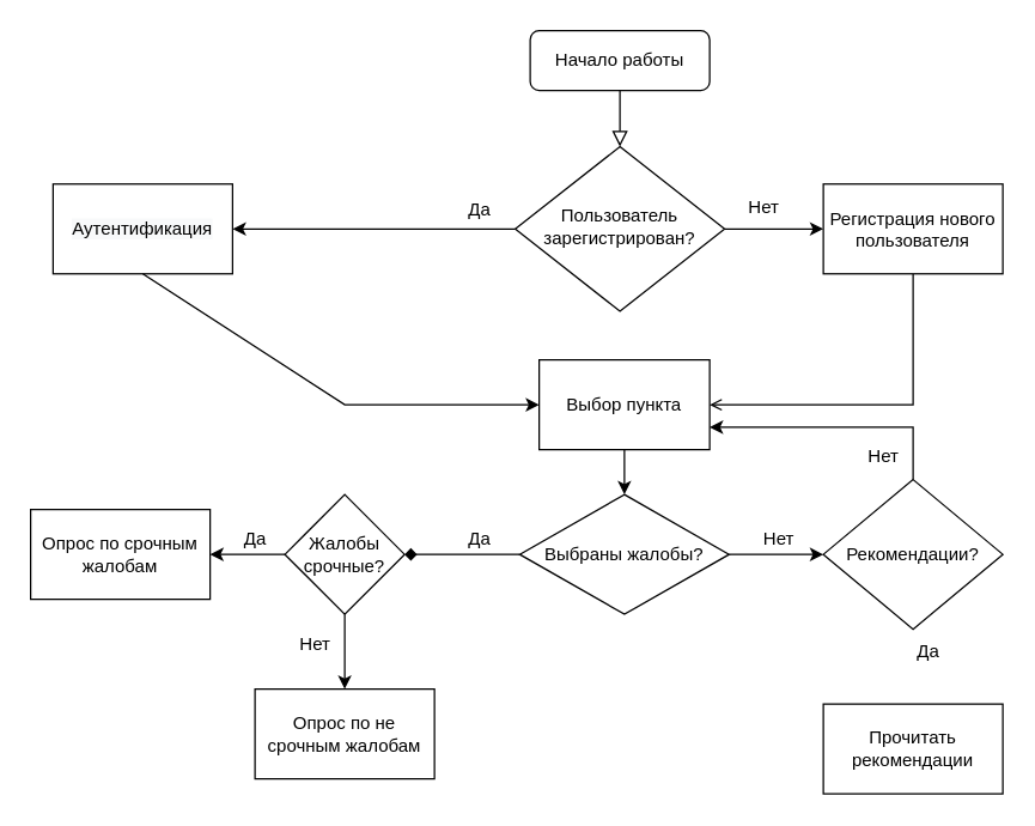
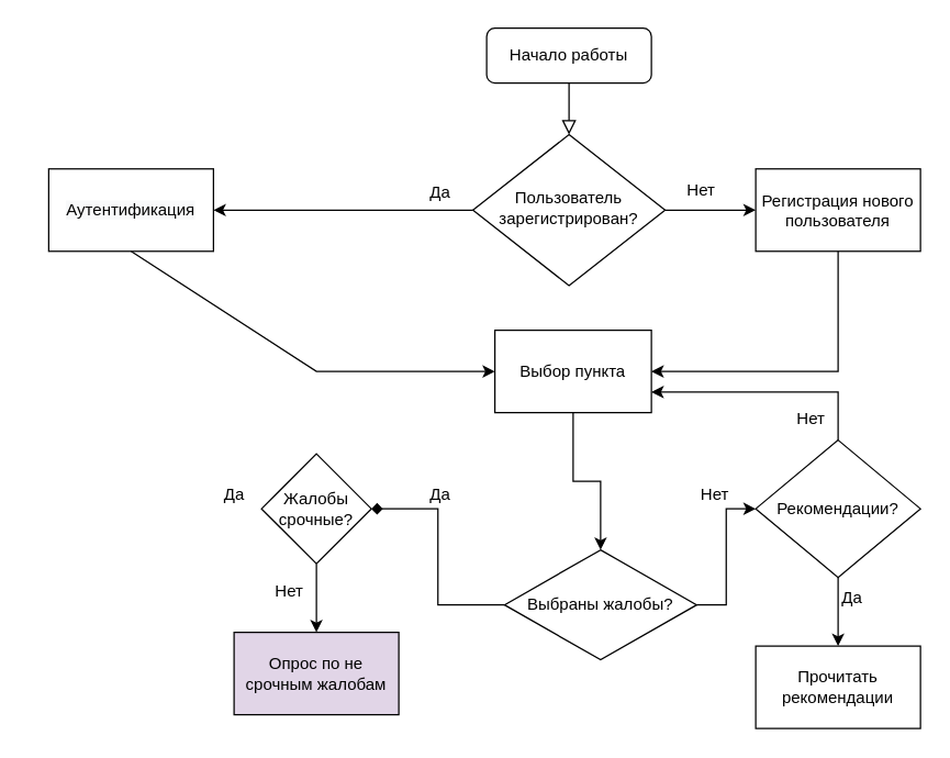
  <mxCell id="0" />
  <mxCell id="1" parent="0" />
  <mxCell id="2" value="" style="rounded=0;html=1;jettySize=auto;orthogonalLoop=1;fontSize=11;endArrow=block;endFill=0;endSize=8;strokeWidth=1;shadow=0;labelBackgroundColor=none;edgeStyle=orthogonalEdgeStyle;" parent="1" source="3" target="6" edge="1"><mxGeometry relative="1" as="geometry" /></mxCell>
  <mxCell id="3" value="Начало работы" style="rounded=1;whiteSpace=wrap;html=1;fontSize=12;glass=0;strokeWidth=1;shadow=0;" parent="1" vertex="1"><mxGeometry x="354" y="20" width="120" height="40" as="geometry" /></mxCell>
  <mxCell id="4" value="" style="edgeStyle=orthogonalEdgeStyle;rounded=0;orthogonalLoop=1;jettySize=auto;html=1;" edge="1" parent="1" source="6" target="29"><mxGeometry relative="1" as="geometry" /></mxCell>
  <mxCell id="5" style="edgeStyle=orthogonalEdgeStyle;rounded=0;orthogonalLoop=1;jettySize=auto;html=1;exitX=1;exitY=0.5;exitDx=0;exitDy=0;entryX=0;entryY=0.5;entryDx=0;entryDy=0;" edge="1" parent="1" source="6" target="28"><mxGeometry relative="1" as="geometry" /></mxCell>
  <mxCell id="6" value="Пользователь зарегистрирован?" style="rhombus;whiteSpace=wrap;html=1;shadow=0;fontFamily=Helvetica;fontSize=12;align=center;strokeWidth=1;spacing=6;spacingTop=-4;" parent="1" vertex="1"><mxGeometry x="344" y="97.5" width="140" height="110" as="geometry" /></mxCell>
  <mxCell id="7" value="" style="edgeStyle=orthogonalEdgeStyle;rounded=0;orthogonalLoop=1;jettySize=auto;html=1;" edge="1" parent="1" source="8" target="12"><mxGeometry relative="1" as="geometry" /></mxCell>
  <mxCell id="8" value="Выбор пункта" style="rounded=0;whiteSpace=wrap;html=1;" vertex="1" parent="1"><mxGeometry x="360" y="240" width="114" height="60" as="geometry" /></mxCell>
- <mxCell id="9" value="" style="endArrow=open;html=1;rounded=0;entryX=1;entryY=0.5;entryDx=0;entryDy=0;exitX=0.5;exitY=1;exitDx=0;exitDy=0;" edge="1" parent="1" source="28" target="8"><mxGeometry width="50" height="50" relative="1" as="geometry"><mxPoint x="320" y="320" as="sourcePoint" /><mxPoint x="370" y="270" as="targetPoint" /><Array as="points"><mxPoint x="610" y="270" /></Array></mxGeometry></mxCell>
+ <mxCell id="9" value="" style="endArrow=classic;html=1;rounded=0;entryX=1;entryY=0.5;entryDx=0;entryDy=0;exitX=0.5;exitY=1;exitDx=0;exitDy=0;" edge="1" parent="1" source="28" target="8"><mxGeometry width="50" height="50" relative="1" as="geometry"><mxPoint x="320" y="320" as="sourcePoint" /><mxPoint x="370" y="270" as="targetPoint" /><Array as="points"><mxPoint x="610" y="270" /></Array></mxGeometry></mxCell>
  <mxCell id="10" style="edgeStyle=orthogonalEdgeStyle;rounded=0;orthogonalLoop=1;jettySize=auto;html=1;entryX=1;entryY=0.5;entryDx=0;entryDy=0;endArrow=diamond;" edge="1" parent="1" source="12" target="24"><mxGeometry relative="1" as="geometry" /></mxCell>
  <mxCell id="11" style="edgeStyle=orthogonalEdgeStyle;rounded=0;orthogonalLoop=1;jettySize=auto;html=1;entryX=0;entryY=0.5;entryDx=0;entryDy=0;" edge="1" parent="1" source="12" target="15"><mxGeometry relative="1" as="geometry" /></mxCell>
- <mxCell id="12" value="Выбраны жалобы?" style="rhombus;whiteSpace=wrap;html=1;" vertex="1" parent="1"><mxGeometry x="347" y="330" width="140" height="80" as="geometry" /></mxCell>
+ <mxCell id="12" value="Выбраны жалобы?" style="rhombus;whiteSpace=wrap;html=1;" vertex="1" parent="1"><mxGeometry x="367" y="400" width="140" height="80" as="geometry" /></mxCell>
+ <mxCell id="13" value="" style="edgeStyle=orthogonalEdgeStyle;rounded=0;orthogonalLoop=1;jettySize=auto;html=1;" edge="1" parent="1" source="15" target="20"><mxGeometry relative="1" as="geometry" /></mxCell>
  <mxCell id="14" style="edgeStyle=orthogonalEdgeStyle;rounded=0;orthogonalLoop=1;jettySize=auto;html=1;entryX=1;entryY=0.75;entryDx=0;entryDy=0;exitX=0.5;exitY=0;exitDx=0;exitDy=0;" edge="1" parent="1" source="15" target="8"><mxGeometry relative="1" as="geometry"><mxPoint x="670" y="290" as="targetPoint" /><mxPoint x="680" y="315" as="sourcePoint" /></mxGeometry></mxCell>
  <mxCell id="15" value="Рекомендации?" style="rhombus;whiteSpace=wrap;html=1;" vertex="1" parent="1"><mxGeometry x="550" y="320" width="120" height="100" as="geometry" /></mxCell>
- <mxCell id="16" value="Опрос по срочным жалобам" style="rounded=0;whiteSpace=wrap;html=1;" vertex="1" parent="1"><mxGeometry x="20" y="340" width="120" height="60" as="geometry" /></mxCell>
- <mxCell id="17" value="Опрос по не срочным жалобам" style="rounded=0;whiteSpace=wrap;html=1;" vertex="1" parent="1"><mxGeometry x="170" y="460" width="120" height="60" as="geometry" /></mxCell>
+ <mxCell id="17" value="Опрос по не срочным жалобам" style="rounded=0;whiteSpace=wrap;html=1;fillColor=#e1d5e7;" vertex="1" parent="1"><mxGeometry x="170" y="460" width="120" height="60" as="geometry" /></mxCell>
  <mxCell id="18" value="Нет" style="text;html=1;align=center;verticalAlign=middle;resizable=0;points=[];autosize=1;strokeColor=none;fillColor=none;" vertex="1" parent="1"><mxGeometry x="500" y="345" width="40" height="30" as="geometry" /></mxCell>
  <mxCell id="19" value="Нет" style="text;html=1;align=center;verticalAlign=middle;resizable=0;points=[];autosize=1;strokeColor=none;fillColor=none;" vertex="1" parent="1"><mxGeometry x="570" y="290" width="40" height="30" as="geometry" /></mxCell>
  <mxCell id="20" value="Прочитать рекомендации" style="rounded=0;whiteSpace=wrap;html=1;" vertex="1" parent="1"><mxGeometry x="550" y="470" width="120" height="60" as="geometry" /></mxCell>
  <mxCell id="21" value="Да" style="text;html=1;align=center;verticalAlign=middle;resizable=0;points=[];autosize=1;strokeColor=none;fillColor=none;" vertex="1" parent="1"><mxGeometry x="600" y="420" width="40" height="30" as="geometry" /></mxCell>
- <mxCell id="22" style="edgeStyle=orthogonalEdgeStyle;rounded=0;orthogonalLoop=1;jettySize=auto;html=1;exitX=0;exitY=0.5;exitDx=0;exitDy=0;entryX=1;entryY=0.5;entryDx=0;entryDy=0;" edge="1" parent="1" source="24" target="16"><mxGeometry relative="1" as="geometry"><mxPoint x="90" y="470" as="targetPoint" /></mxGeometry></mxCell>
  <mxCell id="23" style="edgeStyle=orthogonalEdgeStyle;rounded=0;orthogonalLoop=1;jettySize=auto;html=1;exitX=0.5;exitY=1;exitDx=0;exitDy=0;" edge="1" parent="1" source="24" target="17"><mxGeometry relative="1" as="geometry" /></mxCell>
  <mxCell id="24" value="Жалобы срочные?" style="rhombus;whiteSpace=wrap;html=1;" vertex="1" parent="1"><mxGeometry x="190" y="330" width="80" height="80" as="geometry" /></mxCell>
  <mxCell id="25" value="Да" style="text;html=1;align=center;verticalAlign=middle;resizable=0;points=[];autosize=1;strokeColor=none;fillColor=none;" vertex="1" parent="1"><mxGeometry x="300" y="345" width="40" height="30" as="geometry" /></mxCell>
  <mxCell id="26" value="Да" style="text;html=1;align=center;verticalAlign=middle;resizable=0;points=[];autosize=1;strokeColor=none;fillColor=none;" vertex="1" parent="1"><mxGeometry x="150" y="345" width="40" height="30" as="geometry" /></mxCell>
  <mxCell id="27" value="Нет" style="text;html=1;align=center;verticalAlign=middle;resizable=0;points=[];autosize=1;strokeColor=none;fillColor=none;" vertex="1" parent="1"><mxGeometry x="190" y="415" width="40" height="30" as="geometry" /></mxCell>
  <mxCell id="28" value="Регистрация нового&lt;br&gt;пользователя" style="rounded=0;whiteSpace=wrap;html=1;" vertex="1" parent="1"><mxGeometry x="550" y="122.5" width="120" height="60" as="geometry" /></mxCell>
  <mxCell id="29" value="&lt;span style=&quot;color: rgb(0, 0, 0); font-family: Helvetica; font-size: 12px; font-style: normal; font-variant-ligatures: normal; font-variant-caps: normal; font-weight: 400; letter-spacing: normal; orphans: 2; text-align: center; text-indent: 0px; text-transform: none; widows: 2; word-spacing: 0px; -webkit-text-stroke-width: 0px; background-color: rgb(248, 249, 250); text-decoration-thickness: initial; text-decoration-style: initial; text-decoration-color: initial; float: none; display: inline !important;&quot;&gt;Аутентификация&lt;/span&gt;" style="rounded=0;whiteSpace=wrap;html=1;" vertex="1" parent="1"><mxGeometry x="35" y="122.5" width="120" height="60" as="geometry" /></mxCell>
  <mxCell id="30" value="Да" style="text;html=1;align=center;verticalAlign=middle;resizable=0;points=[];autosize=1;strokeColor=none;fillColor=none;" vertex="1" parent="1"><mxGeometry x="300" y="125" width="40" height="30" as="geometry" /></mxCell>
  <mxCell id="31" value="Нет" style="text;html=1;align=center;verticalAlign=middle;resizable=0;points=[];autosize=1;strokeColor=none;fillColor=none;" vertex="1" parent="1"><mxGeometry x="490" y="122.5" width="40" height="30" as="geometry" /></mxCell>
  <mxCell id="32" value="" style="endArrow=classic;html=1;rounded=0;exitX=0.5;exitY=1;exitDx=0;exitDy=0;entryX=0;entryY=0.5;entryDx=0;entryDy=0;" edge="1" parent="1" source="29" target="8"><mxGeometry width="50" height="50" relative="1" as="geometry"><mxPoint x="440" y="270" as="sourcePoint" /><mxPoint x="490" y="220" as="targetPoint" /><Array as="points"><mxPoint x="230" y="270" /></Array></mxGeometry></mxCell>
